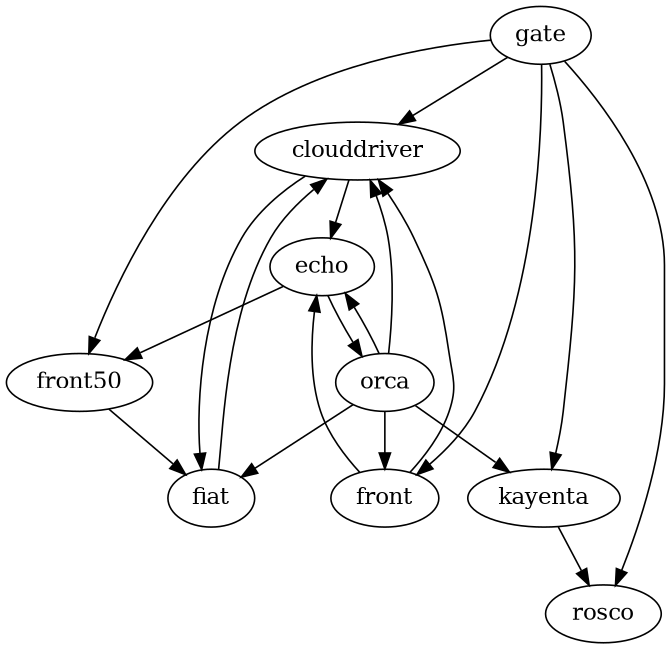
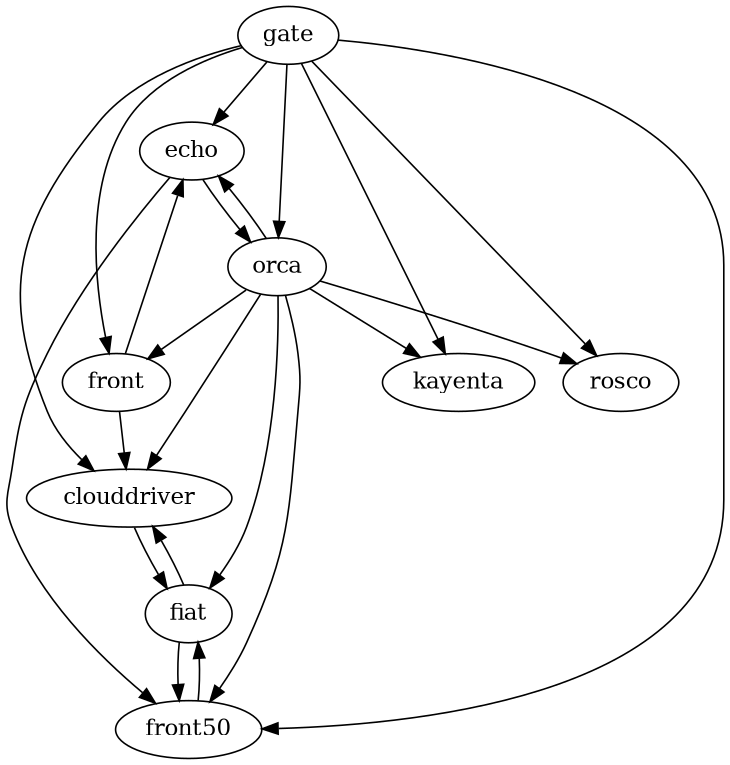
  strict digraph {
    n1 [label=clouddriver]
    n2 [label=fiat]
    n3 [label=front50]
    n4 [label=echo]
    n5 [label=orca]
    n6 [label=front]
    n7 [label=kayenta]
    n8 [label=rosco]
    n9 [label=gate]
    n1 -> n2
    n2 -> n1
+   n2 -> n3
    n3 -> n2
    n4 -> n3
    n4 -> n5
    n5 -> n1
    n5 -> n2
+   n5 -> n3
    n5 -> n4
    n5 -> n6
    n5 -> n7
-   n7 -> n8
+   n5 -> n8
    n6 -> n1
    n6 -> n4
    n9 -> n1
    n9 -> n3
-   n1 -> n4
+   n9 -> n4
+   n9 -> n5
    n9 -> n6
    n9 -> n7
    n9 -> n8
  }
